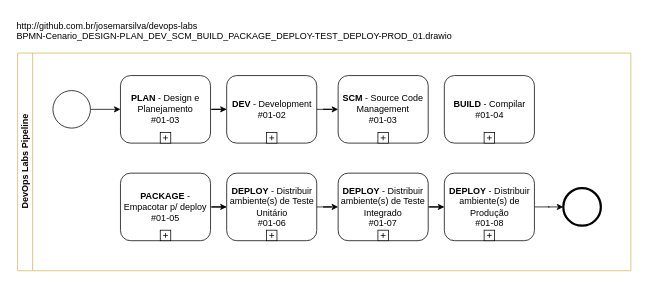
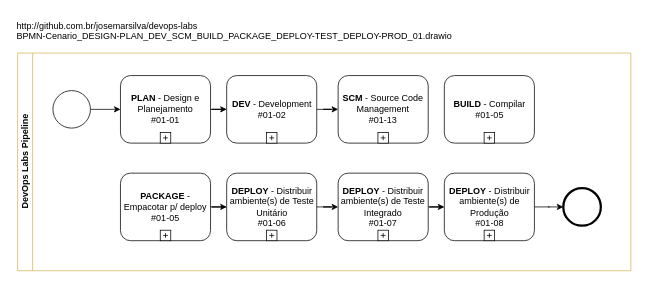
  <mxCell id="0" />
  <mxCell id="1" parent="0" />
  <mxCell id="2" value="DevOps Labs Pipeline" style="swimlane;html=1;horizontal=0;startSize=20;fillColor=none;strokeColor=#d6b656;" parent="1" vertex="1"><mxGeometry x="23" y="70" width="817" height="290" as="geometry" /></mxCell>
  <mxCell id="3" style="edgeStyle=orthogonalEdgeStyle;rounded=0;orthogonalLoop=1;jettySize=auto;html=1;exitX=1;exitY=0.5;exitDx=0;exitDy=0;" parent="2" source="4" target="6" edge="1"><mxGeometry relative="1" as="geometry"><mxPoint x="107" y="80" as="sourcePoint" /></mxGeometry></mxCell>
  <mxCell id="4" value="" style="shape=mxgraph.bpmn.shape;html=1;verticalLabelPosition=bottom;labelBackgroundColor=#ffffff;verticalAlign=top;align=center;perimeter=ellipsePerimeter;outlineConnect=0;outline=standard;symbol=general;" parent="2" vertex="1"><mxGeometry x="47" y="50" width="50" height="50" as="geometry" /></mxCell>
  <mxCell id="5" style="edgeStyle=orthogonalEdgeStyle;rounded=0;orthogonalLoop=1;jettySize=auto;html=1;" parent="2" source="6" target="9" edge="1"><mxGeometry relative="1" as="geometry" /></mxCell>
- <mxCell id="6" value="&lt;b&gt;PLAN&lt;/b&gt; - Design e Planejamento&lt;br&gt;#01-03" style="html=1;whiteSpace=wrap;rounded=1;" parent="2" vertex="1"><mxGeometry x="137" y="30" width="120" height="90" as="geometry" /></mxCell>
+ <mxCell id="6" value="&lt;b&gt;PLAN&lt;/b&gt; - Design e Planejamento&lt;br&gt;#01-01" style="html=1;whiteSpace=wrap;rounded=1;" parent="2" vertex="1"><mxGeometry x="137" y="30" width="120" height="90" as="geometry" /></mxCell>
  <mxCell id="7" value="" style="html=1;shape=plus;outlineConnect=0;" parent="6" vertex="1"><mxGeometry x="0.5" y="1" width="14" height="14" relative="1" as="geometry"><mxPoint x="-7" y="-14" as="offset" /></mxGeometry></mxCell>
  <mxCell id="8" style="edgeStyle=orthogonalEdgeStyle;rounded=0;orthogonalLoop=1;jettySize=auto;html=1;" parent="2" source="9" target="11" edge="1"><mxGeometry relative="1" as="geometry" /></mxCell>
  <mxCell id="9" value="&lt;b&gt;DEV&lt;/b&gt; - Development&lt;br&gt;#01-02" style="html=1;whiteSpace=wrap;rounded=1;" parent="2" vertex="1"><mxGeometry x="278.5" y="30" width="120" height="90" as="geometry" /></mxCell>
  <mxCell id="10" value="" style="html=1;shape=plus;outlineConnect=0;" parent="9" vertex="1"><mxGeometry x="0.5" y="1" width="14" height="14" relative="1" as="geometry"><mxPoint x="-7" y="-14" as="offset" /></mxGeometry></mxCell>
- <mxCell id="11" value="&lt;b&gt;SCM&lt;/b&gt; - Source Code Management&lt;br&gt;#01-03" style="html=1;whiteSpace=wrap;rounded=1;" parent="2" vertex="1"><mxGeometry x="427" y="30" width="120" height="90" as="geometry" /></mxCell>
+ <mxCell id="11" value="&lt;b&gt;SCM&lt;/b&gt; - Source Code Management&lt;br&gt;#01-13" style="html=1;whiteSpace=wrap;rounded=1;" parent="2" vertex="1"><mxGeometry x="427" y="30" width="120" height="90" as="geometry" /></mxCell>
  <mxCell id="12" value="" style="html=1;shape=plus;outlineConnect=0;" parent="11" vertex="1"><mxGeometry x="0.5" y="1" width="14" height="14" relative="1" as="geometry"><mxPoint x="-7" y="-14" as="offset" /></mxGeometry></mxCell>
- <mxCell id="13" value="&lt;b&gt;BUILD&lt;/b&gt; - Compilar&lt;br&gt;#01-04" style="html=1;whiteSpace=wrap;rounded=1;" parent="2" vertex="1"><mxGeometry x="568.5" y="30" width="120" height="90" as="geometry" /></mxCell>
+ <mxCell id="13" value="&lt;b&gt;BUILD&lt;/b&gt; - Compilar&lt;br&gt;#01-05" style="html=1;whiteSpace=wrap;rounded=1;" parent="2" vertex="1"><mxGeometry x="568.5" y="30" width="120" height="90" as="geometry" /></mxCell>
  <mxCell id="14" value="" style="html=1;shape=plus;outlineConnect=0;" parent="13" vertex="1"><mxGeometry x="0.5" y="1" width="14" height="14" relative="1" as="geometry"><mxPoint x="-7" y="-14" as="offset" /></mxGeometry></mxCell>
  <mxCell id="15" value="&lt;b&gt;PACKAGE&lt;/b&gt; - &lt;br&gt;Empacotar p/ deploy&lt;br&gt;#01-05" style="html=1;whiteSpace=wrap;rounded=1;" parent="2" vertex="1"><mxGeometry x="137" y="160" width="120" height="90" as="geometry" /></mxCell>
  <mxCell id="16" value="" style="html=1;shape=plus;outlineConnect=0;" parent="15" vertex="1"><mxGeometry x="0.5" y="1" width="14" height="14" relative="1" as="geometry"><mxPoint x="-7" y="-14" as="offset" /></mxGeometry></mxCell>
  <mxCell id="17" value="&lt;b&gt;DEPLOY&lt;/b&gt;&amp;nbsp;- Distribuir ambiente(s) de Teste Unitário&lt;br&gt;#01-06" style="html=1;whiteSpace=wrap;rounded=1;" parent="2" vertex="1"><mxGeometry x="278.5" y="160" width="120" height="90" as="geometry" /></mxCell>
  <mxCell id="18" value="" style="html=1;shape=plus;outlineConnect=0;" parent="17" vertex="1"><mxGeometry x="0.5" y="1" width="14" height="14" relative="1" as="geometry"><mxPoint x="-7" y="-14" as="offset" /></mxGeometry></mxCell>
  <mxCell id="19" style="edgeStyle=orthogonalEdgeStyle;rounded=0;orthogonalLoop=1;jettySize=auto;html=1;" parent="2" source="15" target="17" edge="1"><mxGeometry relative="1" as="geometry" /></mxCell>
  <mxCell id="20" value="&lt;b&gt;DEPLOY&lt;/b&gt;&amp;nbsp;- Distribuir ambiente(s) de Teste Integrado&lt;br&gt;#01-07" style="html=1;whiteSpace=wrap;rounded=1;" parent="2" vertex="1"><mxGeometry x="427" y="160" width="120" height="90" as="geometry" /></mxCell>
  <mxCell id="21" value="" style="html=1;shape=plus;outlineConnect=0;" parent="20" vertex="1"><mxGeometry x="0.5" y="1" width="14" height="14" relative="1" as="geometry"><mxPoint x="-7" y="-14" as="offset" /></mxGeometry></mxCell>
  <mxCell id="22" style="edgeStyle=orthogonalEdgeStyle;rounded=0;orthogonalLoop=1;jettySize=auto;html=1;" parent="2" source="17" target="20" edge="1"><mxGeometry relative="1" as="geometry" /></mxCell>
  <mxCell id="23" style="edgeStyle=orthogonalEdgeStyle;rounded=0;orthogonalLoop=1;jettySize=auto;html=1;" parent="2" source="24" target="27" edge="1"><mxGeometry relative="1" as="geometry"><mxPoint x="737" y="200" as="targetPoint" /></mxGeometry></mxCell>
  <mxCell id="24" value="&lt;b&gt;DEPLOY&lt;/b&gt;&amp;nbsp;- Distribuir ambiente(s) de Produção&lt;br&gt;#01-08" style="html=1;whiteSpace=wrap;rounded=1;" parent="2" vertex="1"><mxGeometry x="568.5" y="160" width="120" height="90" as="geometry" /></mxCell>
  <mxCell id="25" value="" style="html=1;shape=plus;outlineConnect=0;" parent="24" vertex="1"><mxGeometry x="0.5" y="1" width="14" height="14" relative="1" as="geometry"><mxPoint x="-7" y="-14" as="offset" /></mxGeometry></mxCell>
  <mxCell id="26" style="edgeStyle=orthogonalEdgeStyle;rounded=0;orthogonalLoop=1;jettySize=auto;html=1;" parent="2" source="20" target="24" edge="1"><mxGeometry relative="1" as="geometry" /></mxCell>
  <mxCell id="27" value="" style="shape=mxgraph.bpmn.shape;html=1;verticalLabelPosition=bottom;labelBackgroundColor=#ffffff;verticalAlign=top;align=center;perimeter=ellipsePerimeter;outlineConnect=0;outline=end;symbol=general;" parent="2" vertex="1"><mxGeometry x="727" y="180" width="50" height="50" as="geometry" /></mxCell>
  <mxCell id="28" value="&lt;div style=&quot;text-align: left&quot;&gt;http://github.com.br/josemarsilva/devops-labs&lt;/div&gt;BPMN-Cenario_DESIGN-PLAN_DEV_SCM_BUILD_PACKAGE_DEPLOY-TEST_DEPLOY-PROD_01.drawio" style="text;html=1;resizable=0;autosize=1;align=left;verticalAlign=top;points=[];fillColor=none;strokeColor=none;rounded=0;" parent="1" vertex="1"><mxGeometry y="20" width="600" height="30" as="geometry" x="20" /></mxCell>
